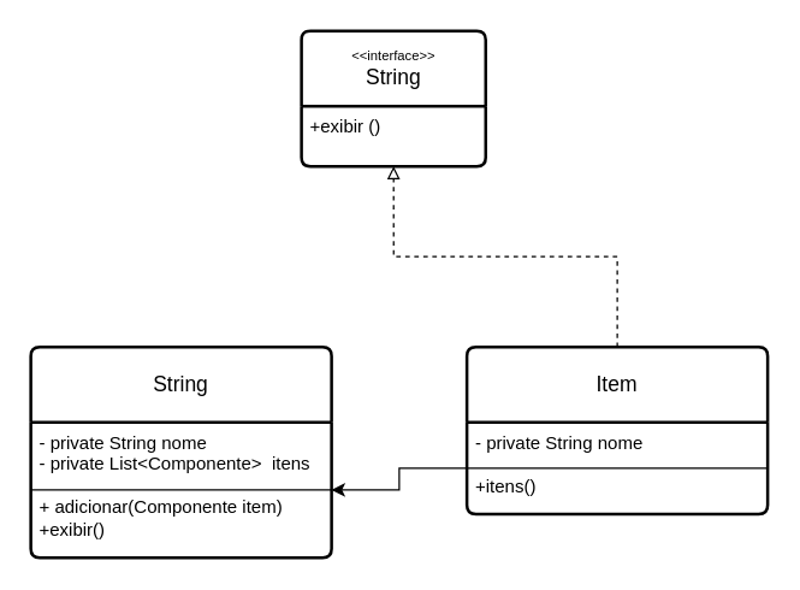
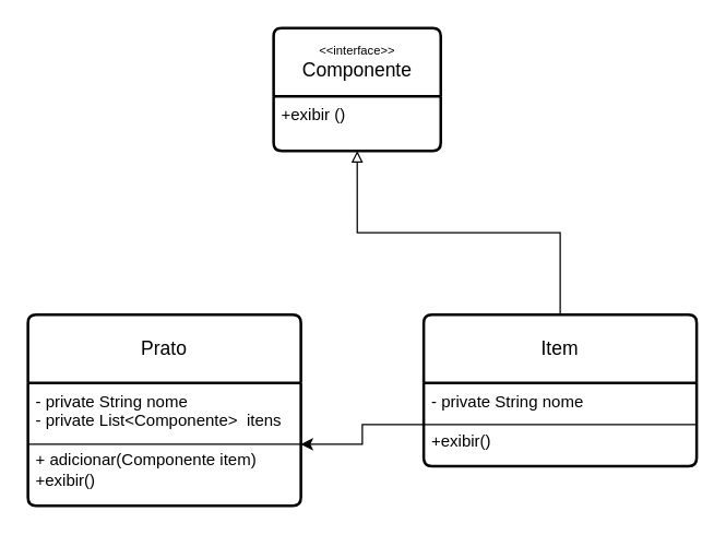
  <mxCell id="0" />
  <mxCell id="1" parent="0" />
- <mxCell id="2" value="&lt;div style=&quot;font-size: 9px;&quot;&gt;&amp;lt;&amp;lt;interface&amp;gt;&amp;gt;&lt;/div&gt;String" style="swimlane;childLayout=stackLayout;horizontal=1;startSize=50;horizontalStack=0;rounded=1;fontSize=14;fontStyle=0;strokeWidth=2;resizeParent=0;resizeLast=1;shadow=0;dashed=0;align=center;arcSize=4;whiteSpace=wrap;html=1;" vertex="1" parent="1"><mxGeometry x="200" y="20" width="122.5" height="90" as="geometry" /></mxCell>
+ <mxCell id="2" value="&lt;div style=&quot;font-size: 9px;&quot;&gt;&amp;lt;&amp;lt;interface&amp;gt;&amp;gt;&lt;/div&gt;Componente" style="swimlane;childLayout=stackLayout;horizontal=1;startSize=50;horizontalStack=0;rounded=1;fontSize=14;fontStyle=0;strokeWidth=2;resizeParent=0;resizeLast=1;shadow=0;dashed=0;align=center;arcSize=4;whiteSpace=wrap;html=1;" vertex="1" parent="1"><mxGeometry x="200" y="20" width="122.5" height="90" as="geometry" /></mxCell>
  <mxCell id="3" value="+exibir ()" style="align=left;strokeColor=none;fillColor=none;spacingLeft=4;fontSize=12;verticalAlign=top;resizable=0;rotatable=0;part=1;html=1;" vertex="1" parent="2"><mxGeometry y="50" width="122.5" height="40" as="geometry" /></mxCell>
- <mxCell id="4" value="String" style="swimlane;childLayout=stackLayout;horizontal=1;startSize=50;horizontalStack=0;rounded=1;fontSize=14;fontStyle=0;strokeWidth=2;resizeParent=0;resizeLast=1;shadow=0;dashed=0;align=center;arcSize=4;whiteSpace=wrap;html=1;" vertex="1" parent="1"><mxGeometry x="20" y="230" width="200" height="140" as="geometry" /></mxCell>
+ <mxCell id="4" value="Prato" style="swimlane;childLayout=stackLayout;horizontal=1;startSize=50;horizontalStack=0;rounded=1;fontSize=14;fontStyle=0;strokeWidth=2;resizeParent=0;resizeLast=1;shadow=0;dashed=0;align=center;arcSize=4;whiteSpace=wrap;html=1;" vertex="1" parent="1"><mxGeometry x="20" y="230" width="200" height="140" as="geometry" /></mxCell>
  <mxCell id="5" value="" style="endArrow=none;html=1;rounded=0;entryX=1;entryY=0.5;entryDx=0;entryDy=0;exitX=0;exitY=0.5;exitDx=0;exitDy=0;" edge="1" parent="4" source="6" target="6"><mxGeometry width="50" height="50" relative="1" as="geometry"><mxPoint x="10" y="100" as="sourcePoint" /><mxPoint x="290" y="100" as="targetPoint" /></mxGeometry></mxCell>
  <mxCell id="6" value="-&amp;nbsp;&lt;span style=&quot;background-color: initial;&quot;&gt;private String nome&lt;/span&gt;&lt;div&gt;&lt;span style=&quot;background-color: initial;&quot;&gt;- private List&amp;lt;Componente&amp;gt;&amp;nbsp; itens&lt;/span&gt;&lt;/div&gt;&lt;div&gt;&lt;span style=&quot;background-color: initial;&quot;&gt;&lt;br&gt;&lt;/span&gt;&lt;/div&gt;&lt;div&gt;&lt;span style=&quot;background-color: initial;&quot;&gt;+&amp;nbsp;&lt;/span&gt;&lt;span style=&quot;background-color: initial;&quot;&gt;adicionar(Componente item)&lt;/span&gt;&lt;/div&gt;&lt;div&gt;&lt;span style=&quot;background-color: initial;&quot;&gt;+&lt;/span&gt;&lt;span style=&quot;background-color: initial;&quot;&gt;exibir()&lt;/span&gt;&lt;/div&gt;" style="align=left;strokeColor=none;fillColor=none;spacingLeft=4;fontSize=12;verticalAlign=top;resizable=0;rotatable=0;part=1;html=1;" vertex="1" parent="4"><mxGeometry y="50" width="200" height="90" as="geometry" /></mxCell>
  <mxCell id="7" value="Item" style="swimlane;childLayout=stackLayout;horizontal=1;startSize=50;horizontalStack=0;rounded=1;fontSize=14;fontStyle=0;strokeWidth=2;resizeParent=0;resizeLast=1;shadow=0;dashed=0;align=center;arcSize=4;whiteSpace=wrap;html=1;" vertex="1" parent="1"><mxGeometry x="310" y="230" width="200" height="111" as="geometry" /></mxCell>
  <mxCell id="8" value="" style="endArrow=none;html=1;rounded=0;entryX=1;entryY=0.5;entryDx=0;entryDy=0;exitX=0;exitY=0.5;exitDx=0;exitDy=0;" edge="1" parent="7" source="9" target="9"><mxGeometry width="50" height="50" relative="1" as="geometry"><mxPoint x="1" y="65.25" as="sourcePoint" /><mxPoint x="201" y="65.25" as="targetPoint" /></mxGeometry></mxCell>
- <mxCell id="9" value="-&amp;nbsp;&lt;span style=&quot;background-color: initial;&quot;&gt;private String nome&lt;/span&gt;&lt;div&gt;&lt;br&gt;&lt;/div&gt;&lt;div&gt;&lt;span style=&quot;background-color: initial;&quot;&gt;+&lt;/span&gt;&lt;span style=&quot;background-color: initial;&quot;&gt;itens()&lt;/span&gt;&lt;/div&gt;" style="align=left;strokeColor=none;fillColor=none;spacingLeft=4;fontSize=12;verticalAlign=top;resizable=0;rotatable=0;part=1;html=1;" vertex="1" parent="7"><mxGeometry y="50" width="200" height="61" as="geometry" /></mxCell>
- <mxCell id="10" style="edgeStyle=orthogonalEdgeStyle;rounded=0;orthogonalLoop=1;jettySize=auto;html=1;entryX=0.5;entryY=1;entryDx=0;entryDy=0;dashed=1;endArrow=block;endFill=0;exitX=0.5;exitY=0;exitDx=0;exitDy=0;" edge="1" parent="1" source="7" target="3"><mxGeometry relative="1" as="geometry"><mxPoint x="130" y="240" as="sourcePoint" /><mxPoint x="271" y="120" as="targetPoint" /></mxGeometry></mxCell>
+ <mxCell id="9" value="-&amp;nbsp;&lt;span style=&quot;background-color: initial;&quot;&gt;private String nome&lt;/span&gt;&lt;div&gt;&lt;br&gt;&lt;/div&gt;&lt;div&gt;&lt;span style=&quot;background-color: initial;&quot;&gt;+&lt;/span&gt;&lt;span style=&quot;background-color: initial;&quot;&gt;exibir()&lt;/span&gt;&lt;/div&gt;" style="align=left;strokeColor=none;fillColor=none;spacingLeft=4;fontSize=12;verticalAlign=top;resizable=0;rotatable=0;part=1;html=1;" vertex="1" parent="7"><mxGeometry y="50" width="200" height="61" as="geometry" /></mxCell>
+ <mxCell id="10" style="edgeStyle=orthogonalEdgeStyle;rounded=0;orthogonalLoop=1;jettySize=auto;html=1;entryX=0.5;entryY=1;entryDx=0;entryDy=0;dashed=0;endArrow=block;endFill=0;exitX=0.5;exitY=0;exitDx=0;exitDy=0;" edge="1" parent="1" source="7" target="3"><mxGeometry relative="1" as="geometry"><mxPoint x="130" y="240" as="sourcePoint" /><mxPoint x="271" y="120" as="targetPoint" /></mxGeometry></mxCell>
  <mxCell id="11" value="" style="edgeStyle=orthogonalEdgeStyle;rounded=0;orthogonalLoop=1;jettySize=auto;html=1;" edge="1" parent="1" source="9" target="6"><mxGeometry relative="1" as="geometry" /></mxCell>
